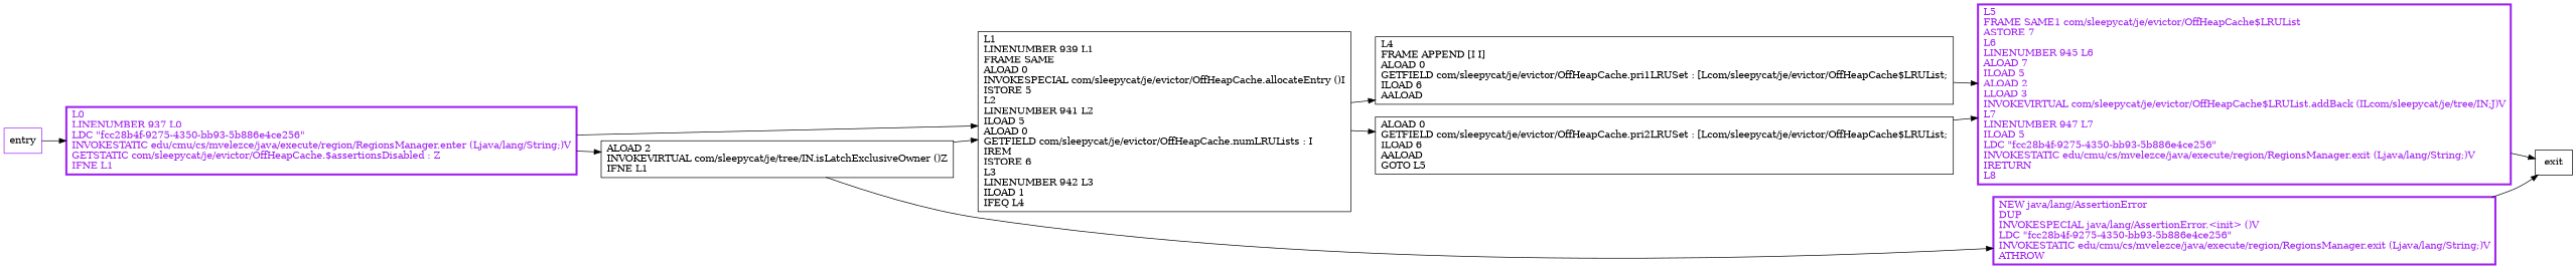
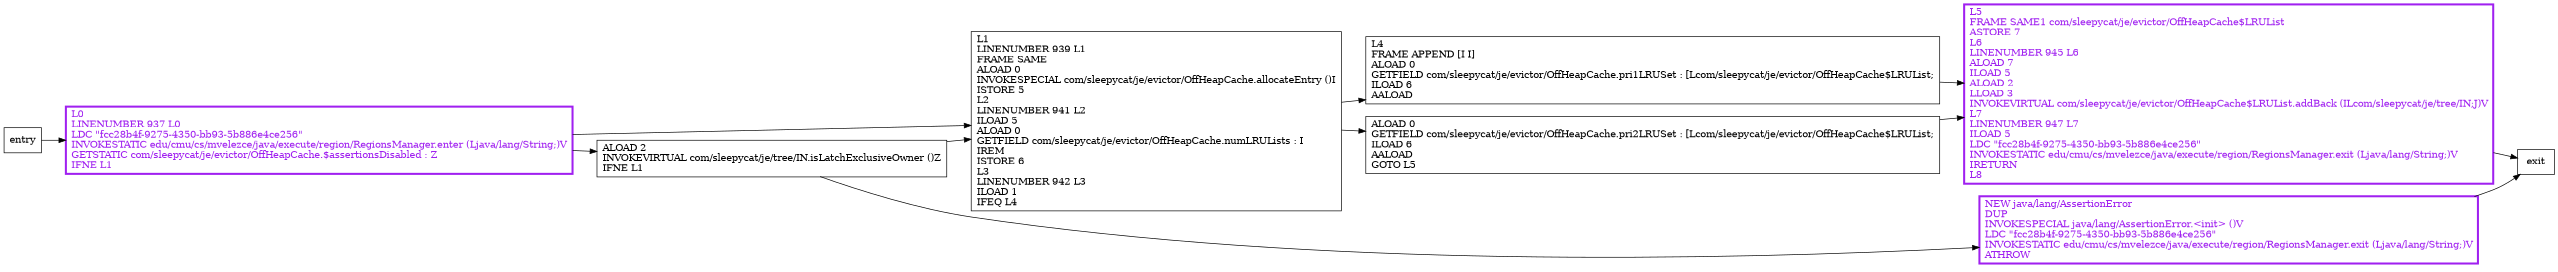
  digraph {
    rankdir=LR
    node [shape=record]
    n1 [color=purple fontcolor=purple label="L5\lFRAME SAME1 com/sleepycat/je/evictor/OffHeapCache$LRUList\lASTORE 7\lL6\lLINENUMBER 945 L6\lALOAD 7\lILOAD 5\lALOAD 2\lLLOAD 3\lINVOKEVIRTUAL com/sleepycat/je/evictor/OffHeapCache$LRUList.addBack (ILcom/sleepycat/je/tree/IN;J)V\lL7\lLINENUMBER 947 L7\lILOAD 5\lLDC \"fcc28b4f-9275-4350-bb93-5b886e4ce256\"\lINVOKESTATIC edu/cmu/cs/mvelezce/java/execute/region/RegionsManager.exit (Ljava/lang/String;)V\lIRETURN\lL8\l" penwidth=3]
    exit
    n3 [label="L4\lFRAME APPEND [I I]\lALOAD 0\lGETFIELD com/sleepycat/je/evictor/OffHeapCache.pri1LRUSet : [Lcom/sleepycat/je/evictor/OffHeapCache$LRUList;\lILOAD 6\lAALOAD\l"]
    n4 [label="L1\lLINENUMBER 939 L1\lFRAME SAME\lALOAD 0\lINVOKESPECIAL com/sleepycat/je/evictor/OffHeapCache.allocateEntry ()I\lISTORE 5\lL2\lLINENUMBER 941 L2\lILOAD 5\lALOAD 0\lGETFIELD com/sleepycat/je/evictor/OffHeapCache.numLRULists : I\lIREM\lISTORE 6\lL3\lLINENUMBER 942 L3\lILOAD 1\lIFEQ L4\l"]
    n5 [label="ALOAD 0\lGETFIELD com/sleepycat/je/evictor/OffHeapCache.pri2LRUSet : [Lcom/sleepycat/je/evictor/OffHeapCache$LRUList;\lILOAD 6\lAALOAD\lGOTO L5\l"]
    n6 [label="ALOAD 2\lINVOKEVIRTUAL com/sleepycat/je/tree/IN.isLatchExclusiveOwner ()Z\lIFNE L1\l"]
    n7 [color=purple fontcolor=purple label="NEW java/lang/AssertionError\lDUP\lINVOKESPECIAL java/lang/AssertionError.\<init\> ()V\lLDC \"fcc28b4f-9275-4350-bb93-5b886e4ce256\"\lINVOKESTATIC edu/cmu/cs/mvelezce/java/execute/region/RegionsManager.exit (Ljava/lang/String;)V\lATHROW\l" penwidth=3]
    n8 [color=purple fontcolor=purple label="L0\lLINENUMBER 937 L0\lLDC \"fcc28b4f-9275-4350-bb93-5b886e4ce256\"\lINVOKESTATIC edu/cmu/cs/mvelezce/java/execute/region/RegionsManager.enter (Ljava/lang/String;)V\lGETSTATIC com/sleepycat/je/evictor/OffHeapCache.$assertionsDisabled : Z\lIFNE L1\l" penwidth=3]
-   entry [color=purple]
+   entry
    n1 -> exit
    n3 -> n1
    n4 -> n3
    n4 -> n5
    n5 -> n1
    n6 -> n4
    n6 -> n7
    n7 -> exit
    n8 -> n4
    n8 -> n6
    entry -> n8
  }
